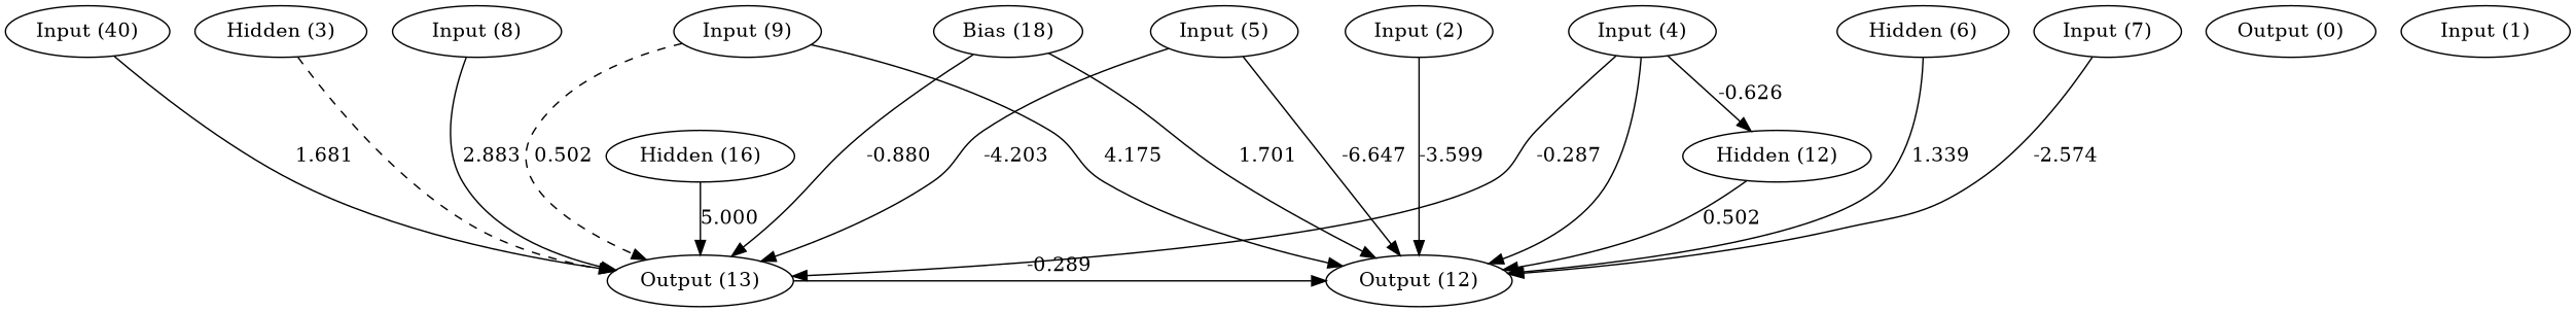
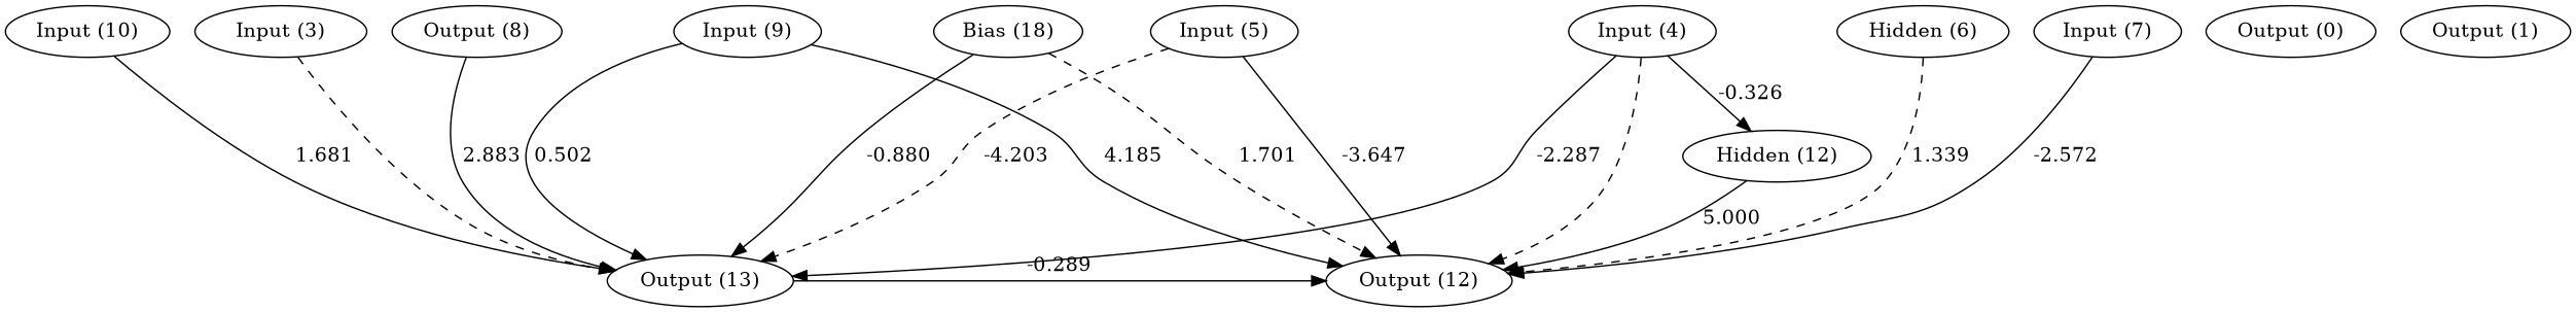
  digraph {
    n1 [label="Bias (18)"]
    n2 [label="Output (0)"]
-   n3 [label="Input (1)"]
-   n4 [label="Input (2)"]
-   n5 [label="Hidden (3)"]
+   n3 [label="Output (1)"]
+   n5 [label="Input (3)"]
    n6 [label="Input (4)"]
    n7 [label="Input (5)"]
    n8 [label="Hidden (6)"]
    n9 [label="Input (7)"]
-   n10 [label="Input (8)"]
+   n10 [label="Output (8)"]
    n11 [label="Input (9)"]
-   n12 [label="Input (40)"]
+   n12 [label="Input (10)"]
    n13 [label="Output (12)"]
    n14 [label="Output (13)"]
    n15 [label="Hidden (12)"]
-   n16 [label="Hidden (16)"]
    subgraph sub_1 {
      rank=same
      n1
      n2
      n3
-     n4
      n5
      n6
      n7
      n8
      n9
      n10
      n11
      n12
    }
    subgraph sub_2 {
      rank=same
      n13
      n14
    }
-   n1 -> n13 [label=1.701]
+   n1 -> n13 [label=1.701 style=dashed]
    n1 -> n14 [label=-0.880]
-   n4 -> n13 [label=-3.599]
    n5 -> n14 [style=dashed]
-   n6 -> n13 [style=solid]
-   n6 -> n14 [label=-0.287]
-   n6 -> n15 [label=-0.626]
-   n7 -> n13 [label=-6.647]
-   n7 -> n14 [label=-4.203]
-   n8 -> n13 [label=1.339]
-   n9 -> n13 [label=-2.574]
+   n6 -> n13 [style=dashed]
+   n6 -> n14 [label=-2.287]
+   n6 -> n15 [label=-0.326]
+   n7 -> n13 [label=-3.647]
+   n7 -> n14 [label=-4.203 style=dashed]
+   n8 -> n13 [label=1.339 style=dashed]
+   n9 -> n13 [label=-2.572]
    n10 -> n14 [label=2.883]
-   n11 -> n13 [label=4.175]
-   n11 -> n14 [label=0.502 style=dashed]
+   n11 -> n13 [label=4.185]
+   n11 -> n14 [label=0.502]
    n12 -> n14 [label=1.681]
    n14 -> n13 [label=-0.289]
-   n15 -> n13 [label=0.502]
-   n16 -> n14 [label=5.000]
+   n15 -> n13 [label=5.000]
  }
